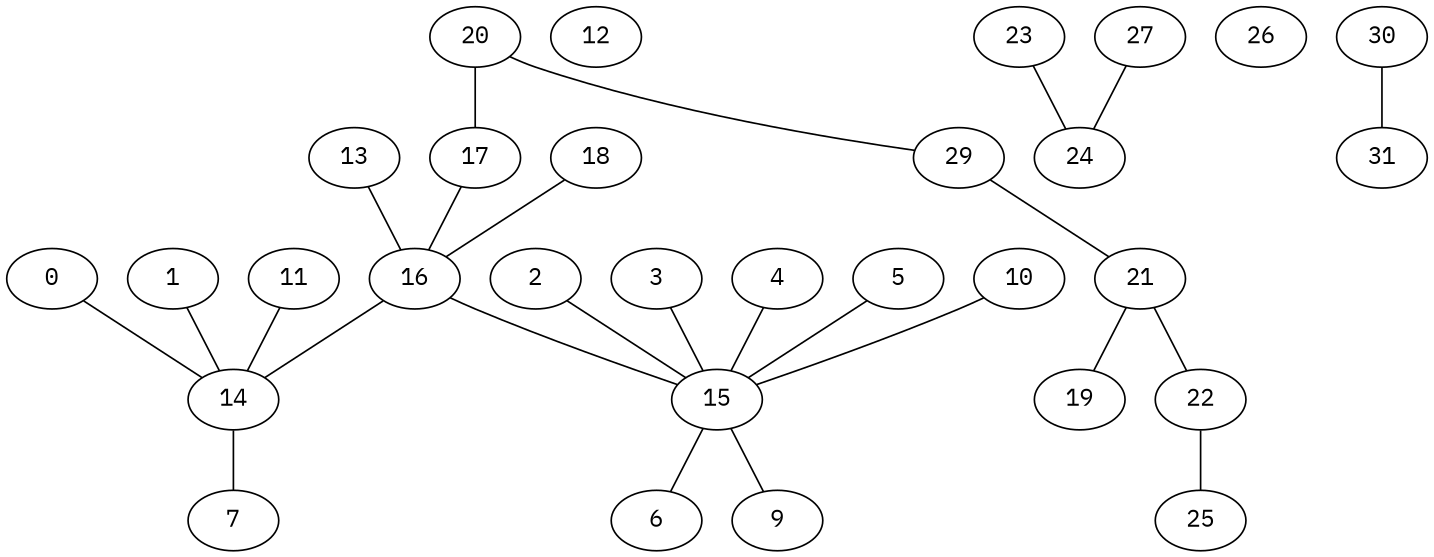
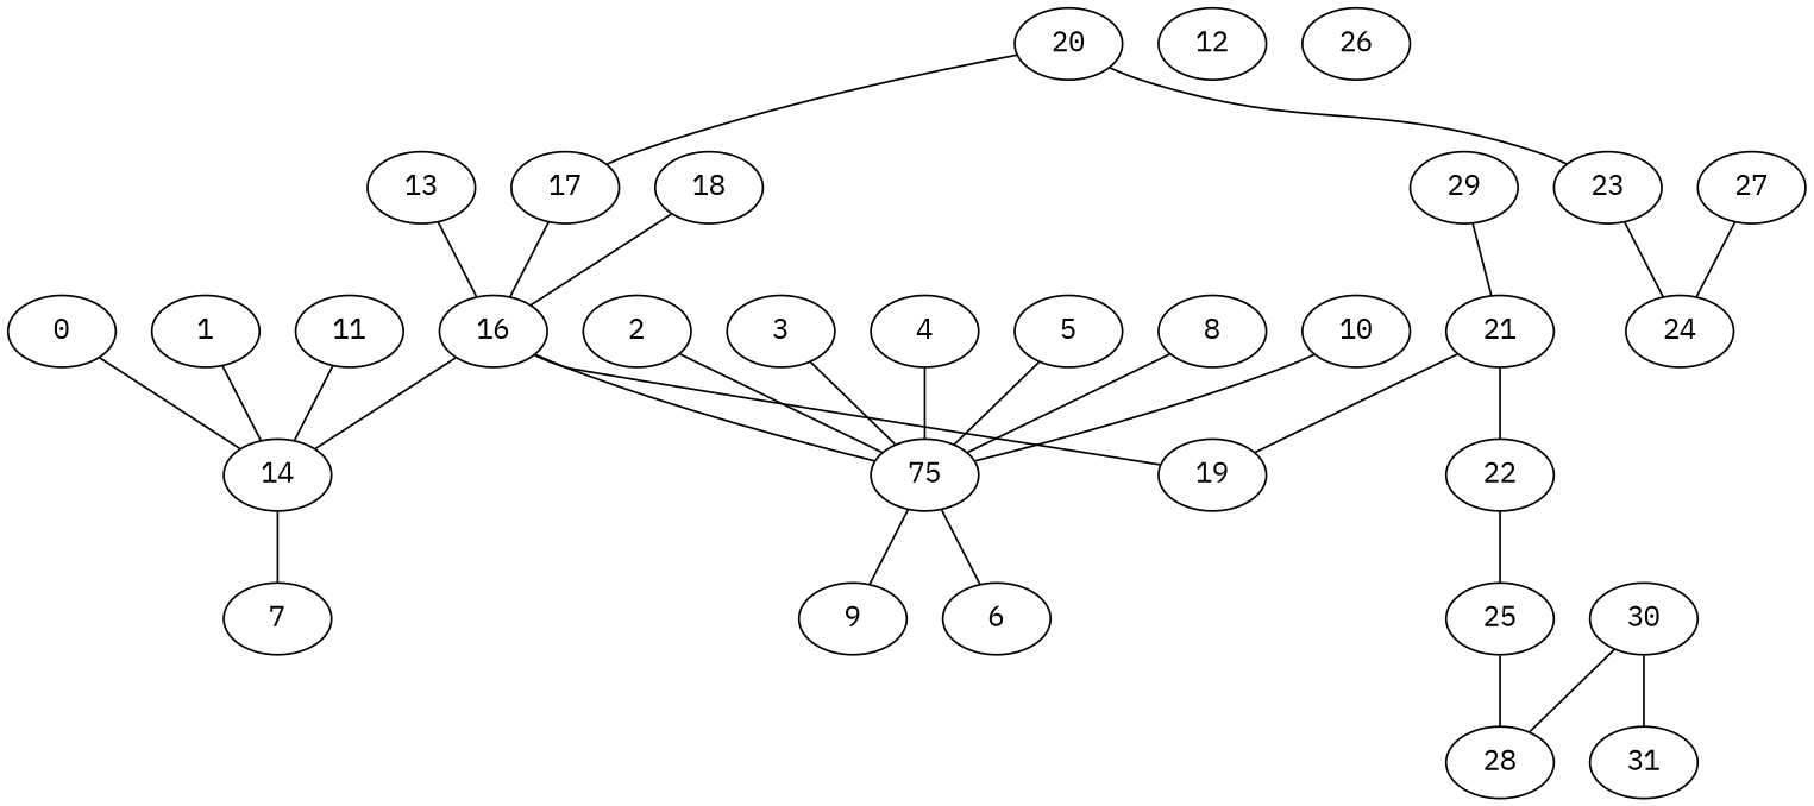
  graph {
    fontname="IBM Plex Mono"
    node [fontname="IBM Plex Mono"]
    edge [fontname="IBM Plex Mono"]
    0
    14
    7
    1
    2
-   15
+   15 [label=75]
    6
    9
    3
    4
    5
+   8
    10
    11
    12
    13
    16
    19
    17
    18
    20
    23
    24
    21
    22
    25
+   28
    26
    27
    29
    30
    31
    0 -- 14
    14 -- 7
    1 -- 14
    2 -- 15
    15 -- 6
    15 -- 9
    3 -- 15
    4 -- 15
    5 -- 15
+   8 -- 15
    10 -- 15
    11 -- 14
    13 -- 16
    16 -- 14
    16 -- 15
+   16 -- 19
    17 -- 16
    18 -- 16
    20 -- 17
-   20 -- 29
+   20 -- 23
    23 -- 24
    21 -- 19
    21 -- 22
    22 -- 25
+   25 -- 28
    27 -- 24
    29 -- 21
+   30 -- 28
    30 -- 31
  }
